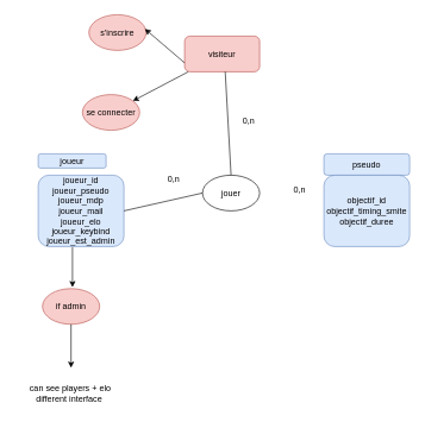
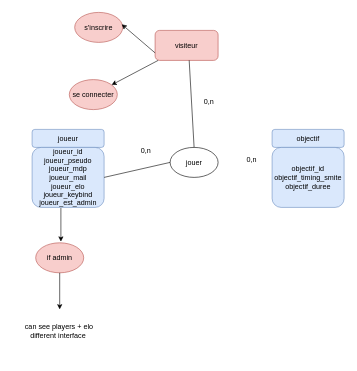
  <mxCell id="0" />
  <mxCell id="1" parent="0" />
- <mxCell id="2" value="joueur" style="rounded=1;whiteSpace=wrap;html=1;fillColor=#dae8fc;strokeColor=#6c8ebf;" vertex="1" parent="1"><mxGeometry x="53" y="215" width="95" height="20" as="geometry" /></mxCell>
+ <mxCell id="2" value="joueur" style="rounded=1;whiteSpace=wrap;html=1;fillColor=#dae8fc;strokeColor=#6c8ebf;" vertex="1" parent="1"><mxGeometry x="53" y="215" width="120" height="30" as="geometry" /></mxCell>
  <mxCell id="3" value="joueur_id&lt;br&gt;joueur_pseudo&lt;br&gt;joueur_mdp&lt;br&gt;joueur_mail&lt;br&gt;joueur_elo&lt;br&gt;joueur_keybind&lt;br&gt;joueur_est_admin" style="rounded=1;whiteSpace=wrap;html=1;fillColor=#dae8fc;strokeColor=#6c8ebf;" vertex="1" parent="1"><mxGeometry x="53" y="245" width="120" height="100" as="geometry" /></mxCell>
- <mxCell id="4" value="pseudo" style="rounded=1;whiteSpace=wrap;html=1;fillColor=#dae8fc;strokeColor=#6c8ebf;" vertex="1" parent="1"><mxGeometry x="453" y="215" width="120" height="30" as="geometry" /></mxCell>
+ <mxCell id="4" value="objectif" style="rounded=1;whiteSpace=wrap;html=1;fillColor=#dae8fc;strokeColor=#6c8ebf;" vertex="1" parent="1"><mxGeometry x="453" y="215" width="120" height="30" as="geometry" /></mxCell>
  <mxCell id="5" value="objectif_id&lt;br&gt;objectif_timing_smite&lt;br&gt;objectif_duree" style="rounded=1;whiteSpace=wrap;html=1;fillColor=#dae8fc;strokeColor=#6c8ebf;" vertex="1" parent="1"><mxGeometry x="453" y="245" width="120" height="100" as="geometry" /></mxCell>
  <mxCell id="6" value="jouer" style="ellipse;whiteSpace=wrap;html=1;" vertex="1" parent="1"><mxGeometry x="283" y="245" width="80" height="50" as="geometry" /></mxCell>
  <mxCell id="7" value="" style="endArrow=none;html=1;rounded=0;exitX=1;exitY=0.5;exitDx=0;exitDy=0;entryX=0;entryY=0.5;entryDx=0;entryDy=0;" edge="1" parent="1" source="3" target="6"><mxGeometry width="50" height="50" relative="1" as="geometry"><mxPoint x="353" y="435" as="sourcePoint" /><mxPoint x="403" y="385" as="targetPoint" /></mxGeometry></mxCell>
  <mxCell id="8" value="0,n" style="text;html=1;strokeColor=none;fillColor=none;align=center;verticalAlign=middle;whiteSpace=wrap;rounded=0;" vertex="1" parent="1"><mxGeometry x="213" y="235" width="60" height="30" as="geometry" /></mxCell>
  <mxCell id="9" value="0,n" style="text;html=1;strokeColor=none;fillColor=none;align=center;verticalAlign=middle;whiteSpace=wrap;rounded=0;" vertex="1" parent="1"><mxGeometry x="318" y="154" width="60" height="30" as="geometry" /></mxCell>
  <mxCell id="10" value="visiteur" style="rounded=1;whiteSpace=wrap;html=1;fillColor=#f8cecc;strokeColor=#b85450;" vertex="1" parent="1"><mxGeometry x="258" y="50" width="105" height="50" as="geometry" /></mxCell>
  <mxCell id="11" value="s'inscrire" style="ellipse;whiteSpace=wrap;html=1;fillColor=#f8cecc;strokeColor=#b85450;" vertex="1" parent="1"><mxGeometry x="124" y="20" width="80" height="50" as="geometry" /></mxCell>
  <mxCell id="12" value="" style="endArrow=none;html=1;rounded=0;exitX=0.541;exitY=0.997;exitDx=0;exitDy=0;entryX=0.5;entryY=0;entryDx=0;entryDy=0;exitPerimeter=0;" edge="1" parent="1" source="10" target="6"><mxGeometry width="50" height="50" relative="1" as="geometry"><mxPoint x="289.725" y="106.128" as="sourcePoint" /><mxPoint x="463" y="305" as="targetPoint" /></mxGeometry></mxCell>
  <mxCell id="13" value="" style="endArrow=classic;html=1;rounded=0;entryX=0.979;entryY=0.397;entryDx=0;entryDy=0;entryPerimeter=0;exitX=0;exitY=0.75;exitDx=0;exitDy=0;" edge="1" parent="1" source="10" target="11"><mxGeometry width="50" height="50" relative="1" as="geometry"><mxPoint x="242" y="240" as="sourcePoint" /><mxPoint x="292" y="190" as="targetPoint" /></mxGeometry></mxCell>
  <mxCell id="14" value="" style="endArrow=classic;html=1;rounded=0;" edge="1" parent="1" source="10" target="15"><mxGeometry width="50" height="50" relative="1" as="geometry"><mxPoint x="277.68" y="139.65" as="sourcePoint" /><mxPoint x="217" y="139" as="targetPoint" /></mxGeometry></mxCell>
  <mxCell id="15" value="se connecter" style="ellipse;whiteSpace=wrap;html=1;fillColor=#f8cecc;strokeColor=#b85450;" vertex="1" parent="1"><mxGeometry x="115" y="132" width="80" height="50" as="geometry" /></mxCell>
  <mxCell id="16" value="" style="endArrow=classic;html=1;rounded=0;" edge="1" parent="1"><mxGeometry width="50" height="50" relative="1" as="geometry"><mxPoint x="101" y="346" as="sourcePoint" /><mxPoint x="101" y="402" as="targetPoint" /></mxGeometry></mxCell>
  <mxCell id="17" value="if admin" style="ellipse;whiteSpace=wrap;html=1;fillColor=#f8cecc;strokeColor=#b85450;" vertex="1" parent="1"><mxGeometry x="59" y="404" width="80" height="50" as="geometry" /></mxCell>
  <mxCell id="18" value="" style="endArrow=classic;html=1;rounded=0;exitX=0.5;exitY=1;exitDx=0;exitDy=0;" edge="1" parent="1" source="17"><mxGeometry width="50" height="50" relative="1" as="geometry"><mxPoint x="96" y="485" as="sourcePoint" /><mxPoint x="99" y="515" as="targetPoint" /></mxGeometry></mxCell>
  <mxCell id="19" value="&lt;br&gt;&amp;nbsp;can see players + elo&lt;br&gt;different interface" style="text;html=1;strokeColor=none;fillColor=none;align=center;verticalAlign=middle;whiteSpace=wrap;rounded=0;" vertex="1" parent="1"><mxGeometry x="20" y="491" width="153" height="105" as="geometry" /></mxCell>
  <mxCell id="20" value="0,n" style="text;html=1;strokeColor=none;fillColor=none;align=center;verticalAlign=middle;whiteSpace=wrap;rounded=0;" vertex="1" parent="1"><mxGeometry x="389" y="250" width="60" height="30" as="geometry" /></mxCell>
